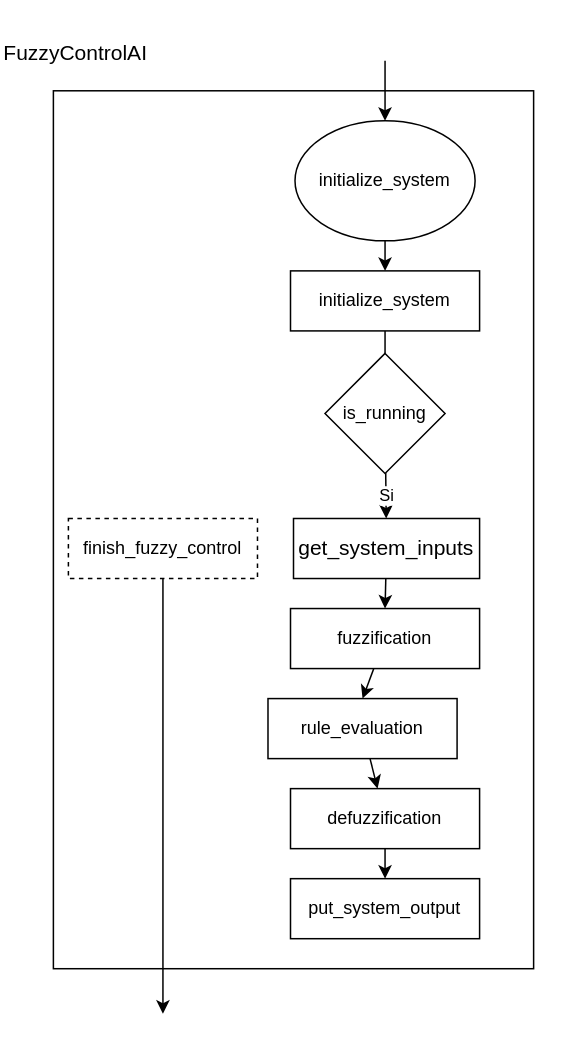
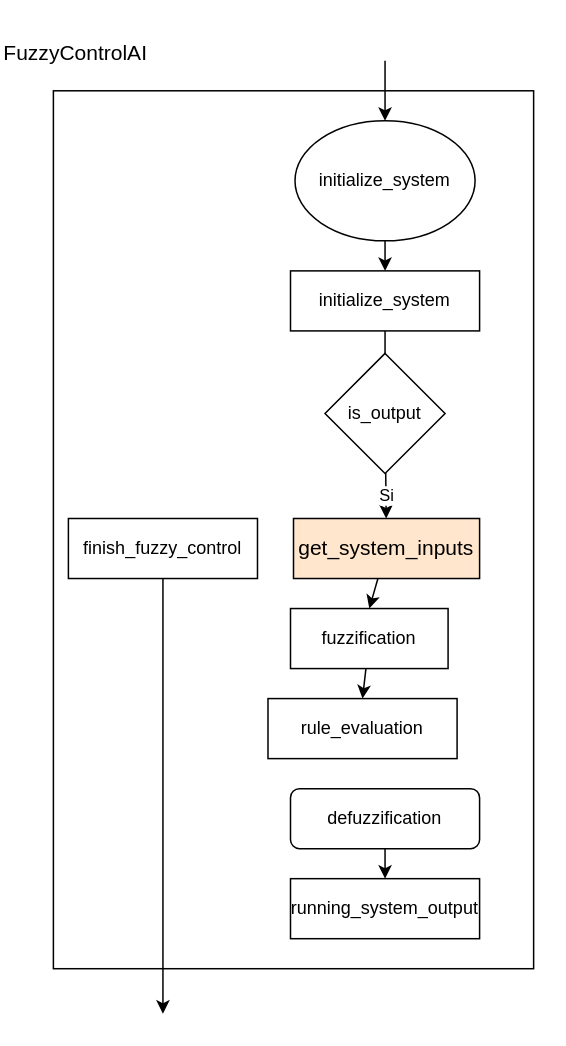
  <mxCell id="0" />
  <mxCell id="1" parent="0" />
  <mxCell id="2" style="edgeStyle=none;html=1;fontColor=default;entryX=0.5;entryY=0;entryDx=0;entryDy=0;" parent="1" source="3" target="6" edge="1"><mxGeometry relative="1" as="geometry"><mxPoint x="259" y="175" as="targetPoint" /></mxGeometry></mxCell>
  <mxCell id="3" value="initialize_system" style="ellipse;whiteSpace=wrap;html=1;fontColor=default;strokeColor=default;fillColor=default;gradientColor=none;" parent="1" vertex="1"><mxGeometry x="196" y="80" width="120" height="80" as="geometry" /></mxCell>
  <mxCell id="4" value="&lt;span style=&quot;font-size: 14px&quot;&gt;FuzzyControlAI&lt;/span&gt;" style="text;html=1;strokeColor=none;fillColor=none;align=center;verticalAlign=middle;whiteSpace=wrap;rounded=0;fontColor=default;" parent="1" vertex="1"><mxGeometry x="20" y="20" width="60" height="30" as="geometry" /></mxCell>
  <mxCell id="5" value="Si" style="edgeStyle=none;html=1;startArrow=none;" edge="1" parent="1" source="20" target="8"><mxGeometry relative="1" as="geometry" /></mxCell>
  <mxCell id="6" value="&lt;span&gt;initialize_&lt;/span&gt;&lt;span&gt;system&lt;/span&gt;" style="rounded=0;whiteSpace=wrap;html=1;" vertex="1" parent="1"><mxGeometry x="193" y="180" width="126" height="40" as="geometry" /></mxCell>
  <mxCell id="7" style="edgeStyle=none;html=1;entryX=0.5;entryY=0;entryDx=0;entryDy=0;" edge="1" parent="1" source="8" target="10"><mxGeometry relative="1" as="geometry" /></mxCell>
- <mxCell id="8" value="&lt;span style=&quot;font-size: 14px&quot;&gt;get_system_&lt;/span&gt;&lt;span style=&quot;font-size: 14px&quot;&gt;inputs&lt;/span&gt;" style="rounded=0;whiteSpace=wrap;html=1;" vertex="1" parent="1"><mxGeometry x="195" y="345" width="124" height="40" as="geometry" /></mxCell>
+ <mxCell id="8" value="&lt;span style=&quot;font-size: 14px&quot;&gt;get_system_&lt;/span&gt;&lt;span style=&quot;font-size: 14px&quot;&gt;inputs&lt;/span&gt;" style="rounded=0;whiteSpace=wrap;html=1;fillColor=#ffe6cc;" vertex="1" parent="1"><mxGeometry x="195" y="345" width="124" height="40" as="geometry" /></mxCell>
  <mxCell id="9" style="edgeStyle=none;html=1;entryX=0.5;entryY=0;entryDx=0;entryDy=0;" edge="1" parent="1" source="10" target="12"><mxGeometry relative="1" as="geometry" /></mxCell>
- <mxCell id="10" value="fuzzification" style="rounded=0;whiteSpace=wrap;html=1;" vertex="1" parent="1"><mxGeometry x="193" y="405" width="126" height="40" as="geometry" /></mxCell>
- <mxCell id="11" style="edgeStyle=none;html=1;" edge="1" parent="1" source="12" target="14"><mxGeometry relative="1" as="geometry" /></mxCell>
+ <mxCell id="10" value="fuzzification" style="rounded=0;whiteSpace=wrap;html=1;" vertex="1" parent="1"><mxGeometry x="193" y="405" width="105" height="40" as="geometry" /></mxCell>
  <mxCell id="12" value="rule_evaluation" style="rounded=0;whiteSpace=wrap;html=1;" vertex="1" parent="1"><mxGeometry x="178" y="465" width="126" height="40" as="geometry" /></mxCell>
  <mxCell id="13" style="edgeStyle=none;html=1;entryX=0.5;entryY=0;entryDx=0;entryDy=0;" edge="1" parent="1" source="14" target="15"><mxGeometry relative="1" as="geometry" /></mxCell>
- <mxCell id="14" value="defuzzification" style="rounded=0;whiteSpace=wrap;html=1;" vertex="1" parent="1"><mxGeometry x="193" y="525" width="126" height="40" as="geometry" /></mxCell>
- <mxCell id="15" value="put_system_output" style="rounded=0;whiteSpace=wrap;html=1;" vertex="1" parent="1"><mxGeometry x="193" y="585" width="126" height="40" as="geometry" /></mxCell>
+ <mxCell id="14" value="defuzzification" style="whiteSpace=wrap;html=1;rounded=1;" vertex="1" parent="1"><mxGeometry x="193" y="525" width="126" height="40" as="geometry" /></mxCell>
+ <mxCell id="15" value="running_system_output" style="rounded=0;whiteSpace=wrap;html=1;" vertex="1" parent="1"><mxGeometry x="193" y="585" width="126" height="40" as="geometry" /></mxCell>
  <mxCell id="16" style="edgeStyle=none;html=1;startArrow=none;startFill=0;endArrow=classic;endFill=1;" edge="1" parent="1" source="17"><mxGeometry relative="1" as="geometry"><mxPoint x="108" y="675" as="targetPoint" /></mxGeometry></mxCell>
- <mxCell id="17" value="finish_fuzzy_control" style="rounded=0;whiteSpace=wrap;html=1;dashed=1;" vertex="1" parent="1"><mxGeometry x="45" y="345" width="126" height="40" as="geometry" /></mxCell>
+ <mxCell id="17" value="finish_fuzzy_control" style="rounded=0;whiteSpace=wrap;html=1;" vertex="1" parent="1"><mxGeometry x="45" y="345" width="126" height="40" as="geometry" /></mxCell>
  <mxCell id="18" style="edgeStyle=none;html=1;exitX=0.5;exitY=0;exitDx=0;exitDy=0;startArrow=classic;startFill=1;endArrow=none;endFill=0;" edge="1" parent="1" source="3"><mxGeometry relative="1" as="geometry"><mxPoint x="256" y="40" as="targetPoint" /></mxGeometry></mxCell>
  <mxCell id="19" value="" style="rounded=0;whiteSpace=wrap;html=1;fillColor=none;" vertex="1" parent="1"><mxGeometry x="35" y="60" width="320" height="585" as="geometry" /></mxCell>
- <mxCell id="20" value="is_running" style="rhombus;whiteSpace=wrap;html=1;fontColor=default;strokeColor=default;fillColor=default;gradientColor=none;" vertex="1" parent="1"><mxGeometry x="216" y="235" width="80" height="80" as="geometry" /></mxCell>
+ <mxCell id="20" value="is_output" style="rhombus;whiteSpace=wrap;html=1;fontColor=default;strokeColor=default;fillColor=default;gradientColor=none;" vertex="1" parent="1"><mxGeometry x="216" y="235" width="80" height="80" as="geometry" /></mxCell>
  <mxCell id="21" value="" style="edgeStyle=none;html=1;endArrow=none;" edge="1" parent="1" source="6" target="20"><mxGeometry relative="1" as="geometry"><mxPoint x="256" y="220" as="sourcePoint" /><mxPoint x="256" y="335" as="targetPoint" /></mxGeometry></mxCell>
